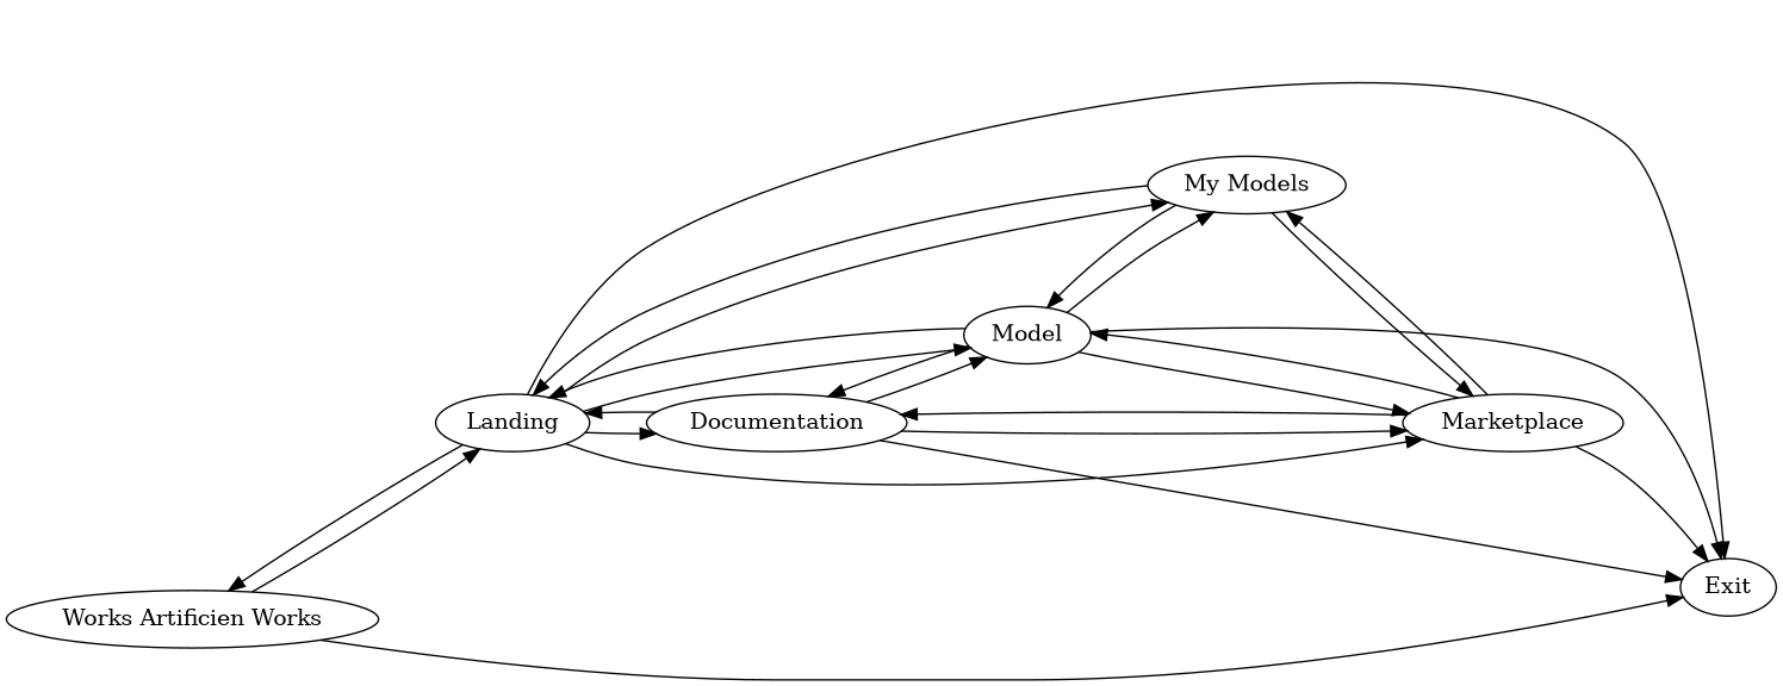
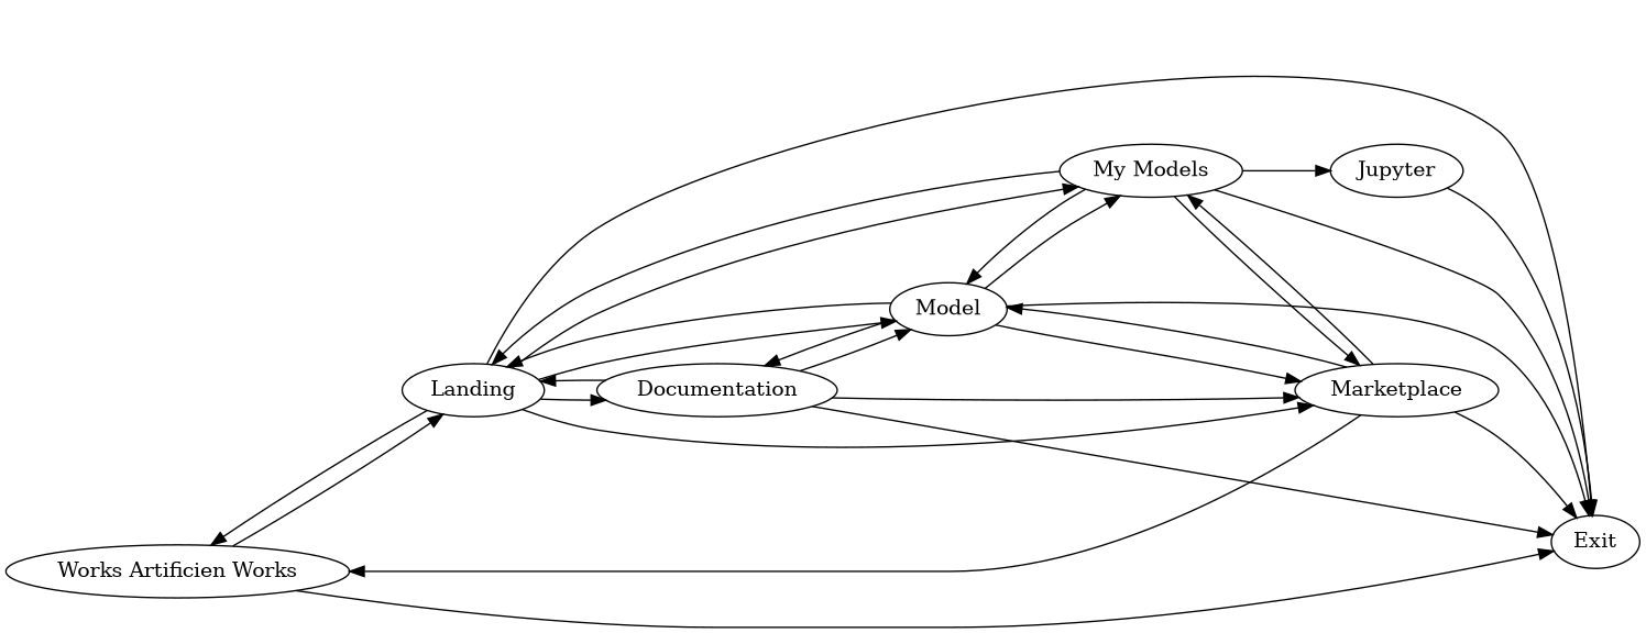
  digraph {
    rankdir=LR
    edge [weight=4]
    n1 [label="Works Artificien Works"]
    Landing
    Exit
    Marketplace
    n5 [label=Model]
    "My Models"
    Documentation
+   Jupyter
    n1 -> Landing [weight=2]
    n1 -> Exit [weight=0]
    Landing -> n1
    Landing -> Exit [weight=0]
    Landing -> Marketplace [weight=7]
    Landing -> n5
    Landing -> "My Models"
    Landing -> Documentation [weight=15]
    Marketplace -> Exit [weight=0]
    Marketplace -> n5
    Marketplace -> "My Models"
-   Marketplace -> Documentation [weight=15]
+   Marketplace -> n1 [weight=15]
    n5 -> Landing [weight=2]
    n5 -> Exit [weight=0]
    n5 -> Marketplace [weight=7]
    n5 -> "My Models"
    n5 -> Documentation [weight=15]
    "My Models" -> Landing [weight=2]
+   "My Models" -> Exit [weight=0]
    "My Models" -> Marketplace [weight=7]
    "My Models" -> n5
+   "My Models" -> Jupyter [weight=30]
    Documentation -> Landing [weight=2]
    Documentation -> Exit [weight=0]
    Documentation -> Marketplace [weight=7]
    Documentation -> n5
+   Jupyter -> Exit [weight=0]
  }
